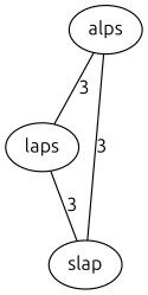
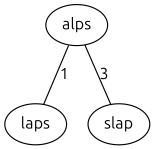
  graph {
    fontname=Ubuntu
    node [fontname=Ubuntu]
    edge [fontname=Ubuntu]
    alps
    laps
    slap
-   alps -- laps [label=3]
+   alps -- laps [label=1]
    alps -- slap [label=3]
-   laps -- slap [label=3]
  }
